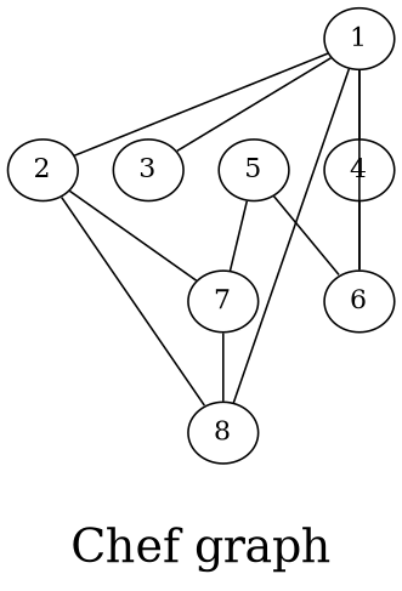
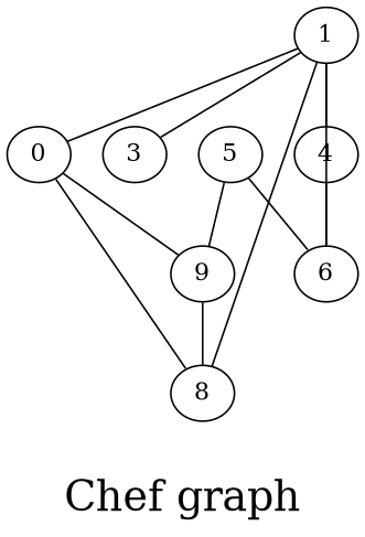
  graph {
    fontsize=24
    label="\nChef graph\n"
    splines=false
    node [shape=ellipse]
    1 [height=0.3 width=0.3]
-   2 [height=0.3 width=0.3]
+   2 [height=0.3 width=0.3 label=0]
    3 [height=0.3 width=0.3]
    4 [height=0.3 width=0.3]
    8 [height=0.3 width=0.3]
    6 [height=0.3 width=0.3]
-   7 [height=0.3 width=0.3]
+   7 [height=0.3 width=0.3 label=9]
    5 [height=0.3 width=0.3]
    1 -- 2
    1 -- 3
    1 -- 4
    1 -- 8
    1 -- 6
    2 -- 8
    2 -- 7
    4 -- 6
    7 -- 8
    5 -- 6
    5 -- 7
  }
